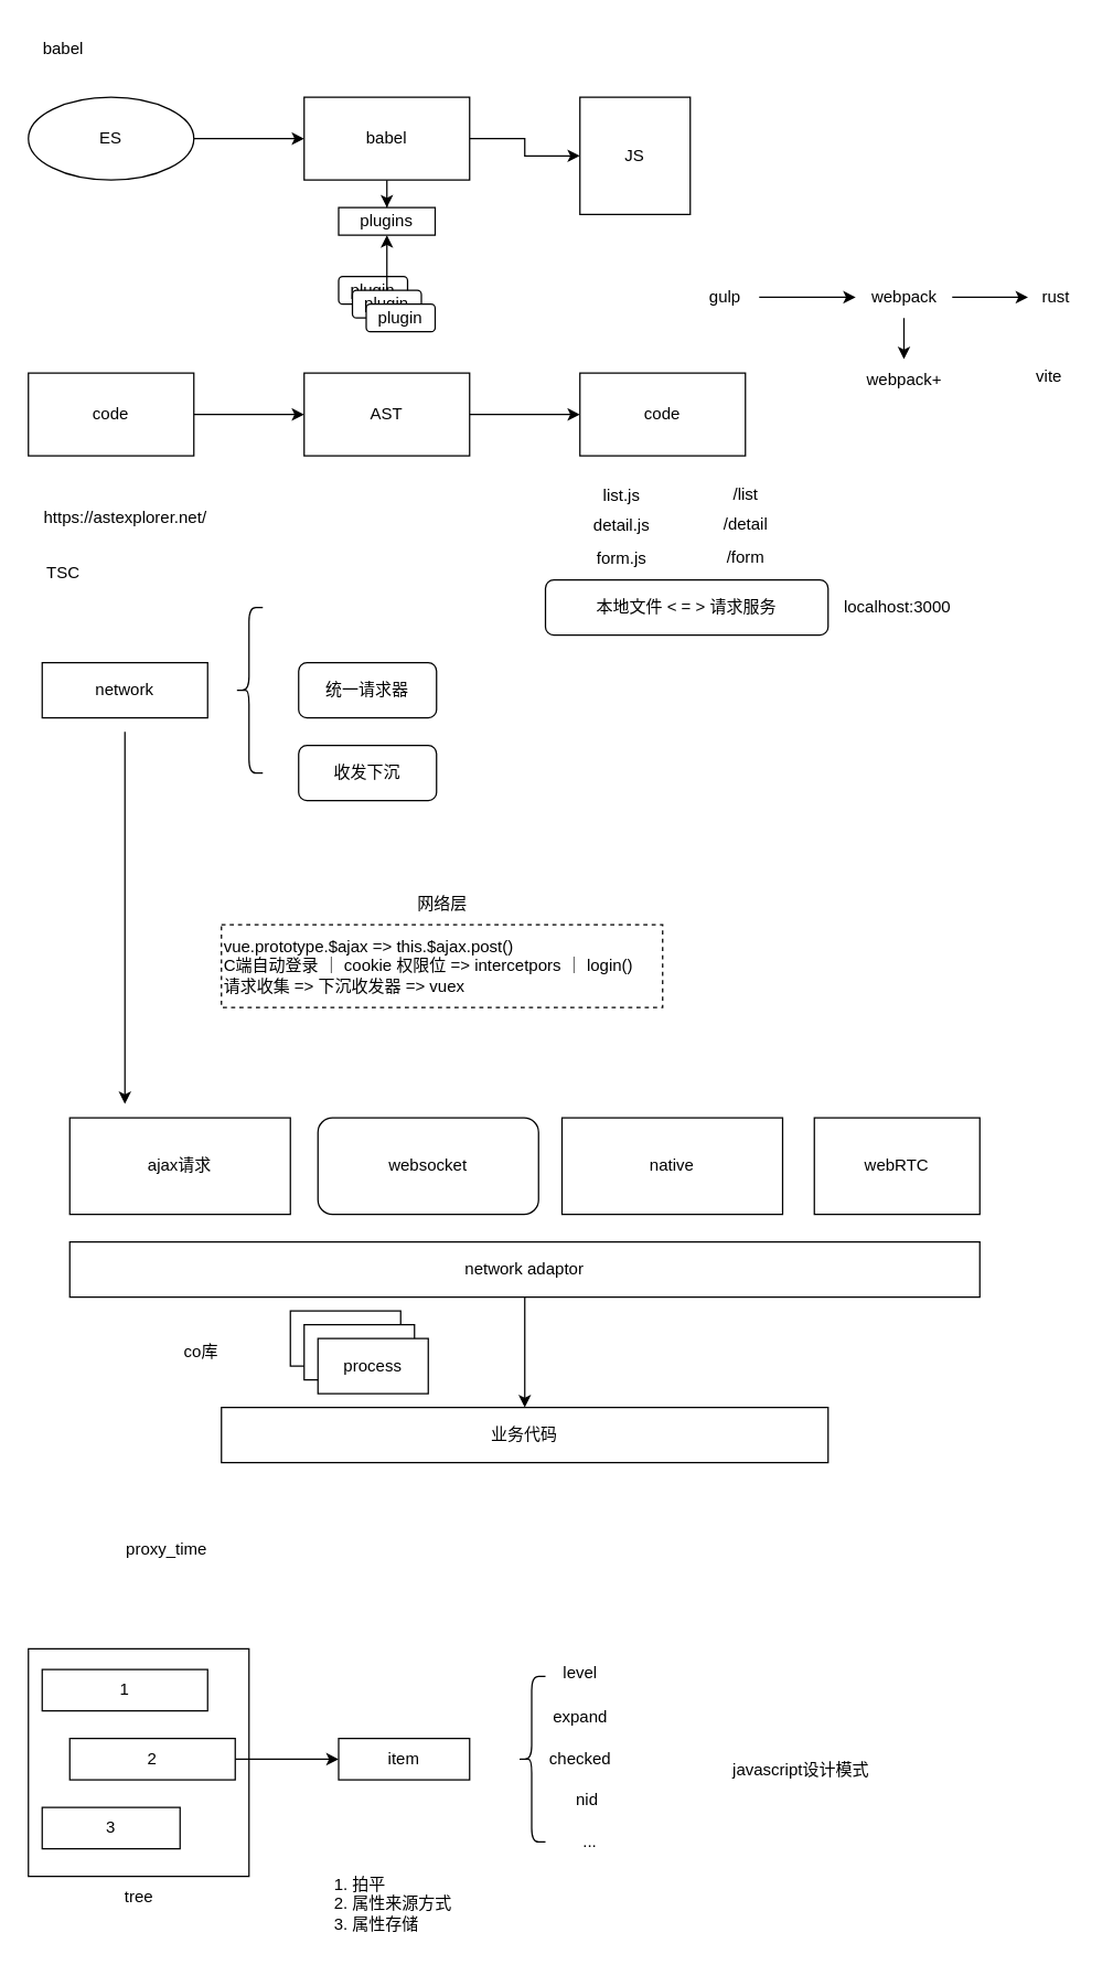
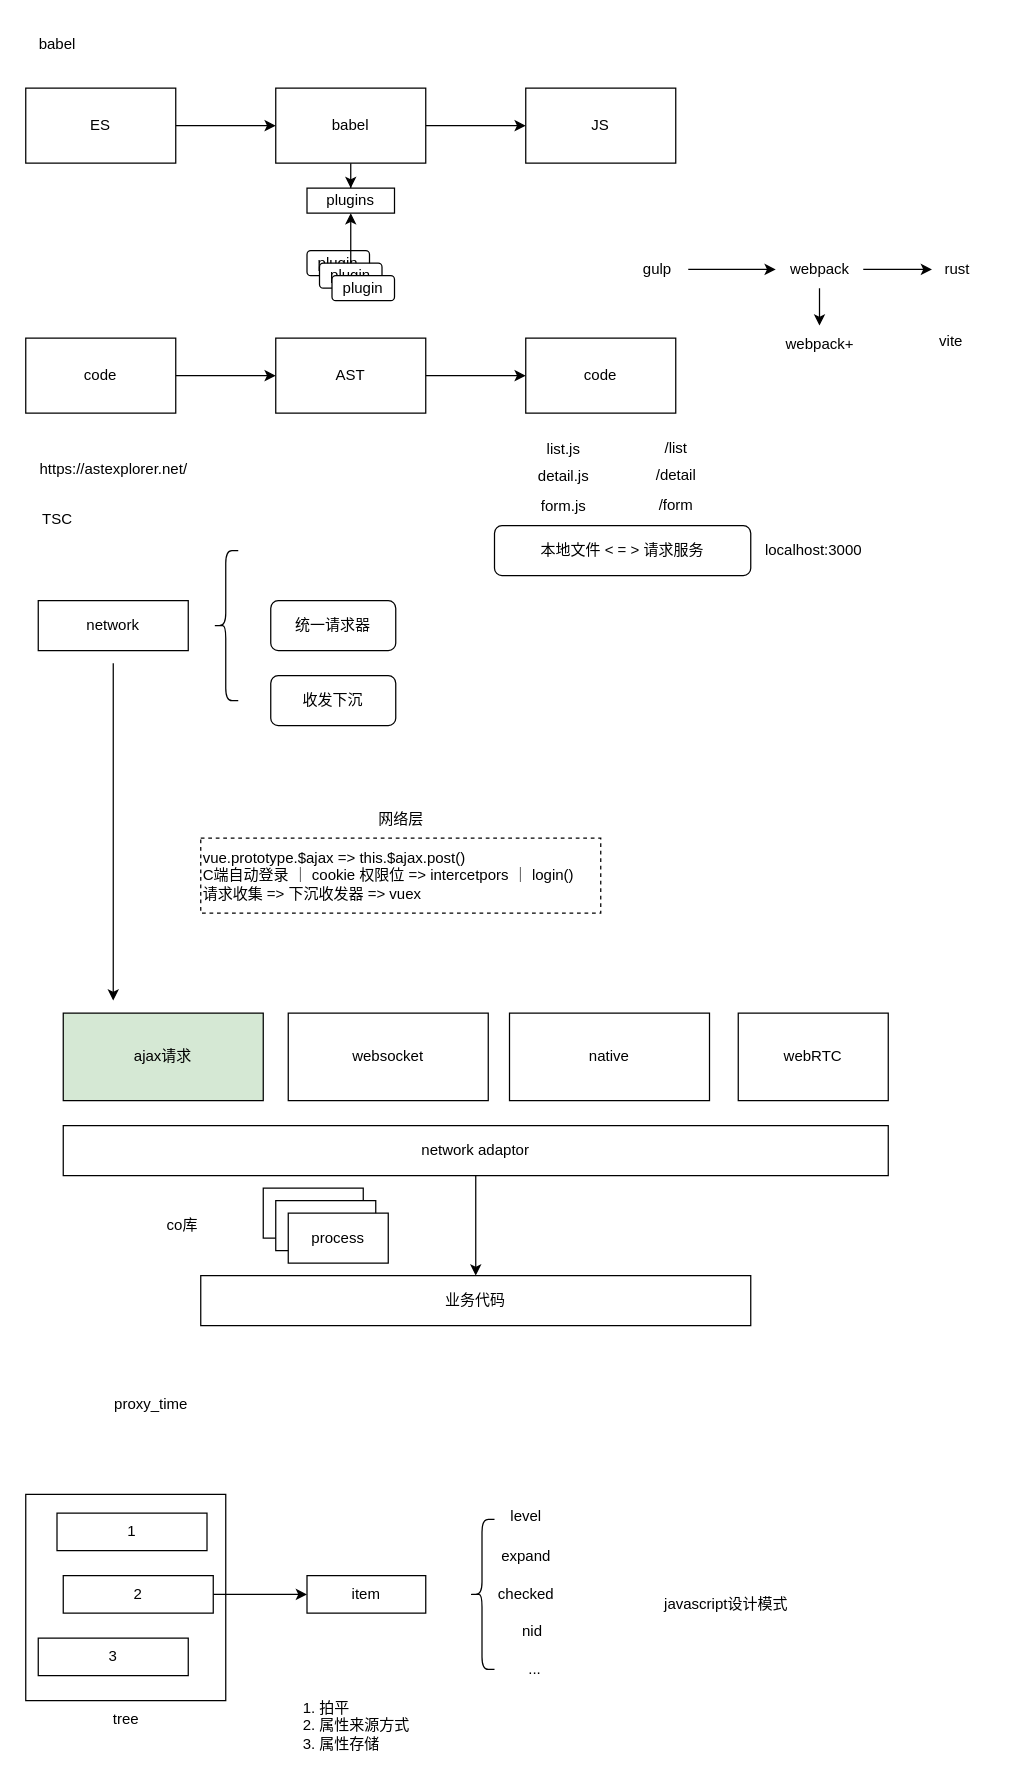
  <mxCell id="0" />
  <mxCell id="1" parent="0" />
  <mxCell id="2" value="" style="rounded=0;whiteSpace=wrap;html=1;" vertex="1" parent="1"><mxGeometry x="20" y="1195" width="160" height="165" as="geometry" /></mxCell>
  <mxCell id="3" value="babel" style="text;html=1;align=center;verticalAlign=middle;resizable=0;points=[];autosize=1;strokeColor=none;fillColor=none;" vertex="1" parent="1"><mxGeometry x="20" y="20" width="50" height="30" as="geometry" /></mxCell>
  <mxCell id="4" value="" style="edgeStyle=orthogonalEdgeStyle;rounded=0;orthogonalLoop=1;jettySize=auto;html=1;" edge="1" parent="1" source="5" target="8"><mxGeometry relative="1" as="geometry" /></mxCell>
- <mxCell id="5" value="ES" style="ellipse;whiteSpace=wrap;html=1;" vertex="1" parent="1"><mxGeometry x="20" y="70" width="120" height="60" as="geometry" /></mxCell>
+ <mxCell id="5" value="ES" style="rounded=0;whiteSpace=wrap;html=1;" vertex="1" parent="1"><mxGeometry x="20" y="70" width="120" height="60" as="geometry" /></mxCell>
  <mxCell id="6" value="" style="edgeStyle=orthogonalEdgeStyle;rounded=0;orthogonalLoop=1;jettySize=auto;html=1;" edge="1" parent="1" source="8" target="9"><mxGeometry relative="1" as="geometry" /></mxCell>
  <mxCell id="7" value="" style="edgeStyle=orthogonalEdgeStyle;rounded=0;orthogonalLoop=1;jettySize=auto;html=1;" edge="1" parent="1" source="8" target="14"><mxGeometry relative="1" as="geometry" /></mxCell>
  <mxCell id="8" value="babel" style="rounded=0;whiteSpace=wrap;html=1;" vertex="1" parent="1"><mxGeometry x="220" y="70" width="120" height="60" as="geometry" /></mxCell>
  <mxCell id="9" value="plugins" style="rounded=0;whiteSpace=wrap;html=1;" vertex="1" parent="1"><mxGeometry x="245" y="150" width="70" height="20" as="geometry" /></mxCell>
  <mxCell id="10" value="plugin" style="rounded=1;whiteSpace=wrap;html=1;" vertex="1" parent="1"><mxGeometry x="245" y="200" width="50" height="20" as="geometry" /></mxCell>
  <mxCell id="11" value="" style="edgeStyle=orthogonalEdgeStyle;rounded=0;orthogonalLoop=1;jettySize=auto;html=1;" edge="1" parent="1" source="12" target="9"><mxGeometry relative="1" as="geometry" /></mxCell>
  <mxCell id="12" value="plugin" style="rounded=1;whiteSpace=wrap;html=1;" vertex="1" parent="1"><mxGeometry x="255" y="210" width="50" height="20" as="geometry" /></mxCell>
  <mxCell id="13" value="plugin" style="rounded=1;whiteSpace=wrap;html=1;" vertex="1" parent="1"><mxGeometry x="265" y="220" width="50" height="20" as="geometry" /></mxCell>
- <mxCell id="14" value="JS" style="rounded=0;whiteSpace=wrap;html=1;" vertex="1" parent="1"><mxGeometry x="420" y="70" width="80" height="85" as="geometry" /></mxCell>
+ <mxCell id="14" value="JS" style="rounded=0;whiteSpace=wrap;html=1;" vertex="1" parent="1"><mxGeometry x="420" y="70" width="120" height="60" as="geometry" /></mxCell>
  <mxCell id="15" value="" style="edgeStyle=orthogonalEdgeStyle;rounded=0;orthogonalLoop=1;jettySize=auto;html=1;" edge="1" parent="1" source="16" target="18"><mxGeometry relative="1" as="geometry" /></mxCell>
  <mxCell id="16" value="code" style="rounded=0;whiteSpace=wrap;html=1;" vertex="1" parent="1"><mxGeometry x="20" y="270" width="120" height="60" as="geometry" /></mxCell>
  <mxCell id="17" value="" style="edgeStyle=orthogonalEdgeStyle;rounded=0;orthogonalLoop=1;jettySize=auto;html=1;" edge="1" parent="1" source="18" target="19"><mxGeometry relative="1" as="geometry" /></mxCell>
  <mxCell id="18" value="AST" style="rounded=0;whiteSpace=wrap;html=1;" vertex="1" parent="1"><mxGeometry x="220" y="270" width="120" height="60" as="geometry" /></mxCell>
  <mxCell id="19" value="code" style="rounded=0;whiteSpace=wrap;html=1;" vertex="1" parent="1"><mxGeometry x="420" y="270" width="120" height="60" as="geometry" /></mxCell>
  <mxCell id="20" value="TSC" style="text;html=1;align=center;verticalAlign=middle;resizable=0;points=[];autosize=1;strokeColor=none;fillColor=none;" vertex="1" parent="1"><mxGeometry x="20" y="400" width="50" height="30" as="geometry" /></mxCell>
  <mxCell id="21" value="https://astexplorer.net/" style="text;html=1;align=center;verticalAlign=middle;resizable=0;points=[];autosize=1;strokeColor=none;fillColor=none;" vertex="1" parent="1"><mxGeometry x="20" y="360" width="140" height="30" as="geometry" /></mxCell>
  <mxCell id="22" value="network" style="rounded=0;whiteSpace=wrap;html=1;" vertex="1" parent="1"><mxGeometry x="30" y="480" width="120" height="40" as="geometry" /></mxCell>
  <mxCell id="23" value="" style="shape=curlyBracket;whiteSpace=wrap;html=1;rounded=1;labelPosition=left;verticalLabelPosition=middle;align=right;verticalAlign=middle;" vertex="1" parent="1"><mxGeometry x="170" y="440" width="20" height="120" as="geometry" /></mxCell>
  <mxCell id="24" value="本地文件 &amp;lt; = &amp;gt; 请求服务" style="rounded=1;whiteSpace=wrap;html=1;" vertex="1" parent="1"><mxGeometry x="395" y="420" width="205" height="40" as="geometry" /></mxCell>
  <mxCell id="25" value="list.js" style="text;html=1;align=center;verticalAlign=middle;resizable=0;points=[];autosize=1;strokeColor=none;fillColor=none;" vertex="1" parent="1"><mxGeometry x="425" y="344" width="50" height="30" as="geometry" /></mxCell>
  <mxCell id="26" value="detail.js" style="text;html=1;align=center;verticalAlign=middle;resizable=0;points=[];autosize=1;strokeColor=none;fillColor=none;" vertex="1" parent="1"><mxGeometry x="420" y="366" width="60" height="30" as="geometry" /></mxCell>
  <mxCell id="27" value="form.js" style="text;html=1;align=center;verticalAlign=middle;resizable=0;points=[];autosize=1;strokeColor=none;fillColor=none;" vertex="1" parent="1"><mxGeometry x="420" y="390" width="60" height="30" as="geometry" /></mxCell>
  <mxCell id="28" value="/list" style="text;html=1;align=center;verticalAlign=middle;resizable=0;points=[];autosize=1;strokeColor=none;fillColor=none;" vertex="1" parent="1"><mxGeometry x="520" y="343" width="40" height="30" as="geometry" /></mxCell>
  <mxCell id="29" value="/detail" style="text;html=1;align=center;verticalAlign=middle;resizable=0;points=[];autosize=1;strokeColor=none;fillColor=none;" vertex="1" parent="1"><mxGeometry x="510" y="365" width="60" height="30" as="geometry" /></mxCell>
  <mxCell id="30" value="/form" style="text;html=1;align=center;verticalAlign=middle;resizable=0;points=[];autosize=1;strokeColor=none;fillColor=none;" vertex="1" parent="1"><mxGeometry x="515" y="389" width="50" height="30" as="geometry" /></mxCell>
  <mxCell id="31" value="localhost:3000" style="text;html=1;align=center;verticalAlign=middle;resizable=0;points=[];autosize=1;strokeColor=none;fillColor=none;" vertex="1" parent="1"><mxGeometry x="600" y="425" width="100" height="30" as="geometry" /></mxCell>
  <mxCell id="32" value="vue.prototype.$ajax =&amp;gt; this.$ajax.post()&lt;div&gt;C端自动登录 ｜ cookie 权限位 =&amp;gt; intercetpors ｜ login()&lt;br&gt;请求收集 =&amp;gt; 下沉收发器 =&amp;gt; vuex&lt;/div&gt;" style="text;html=1;align=left;verticalAlign=middle;resizable=0;points=[];autosize=1;strokeColor=default;fillColor=none;dashed=1;" vertex="1" parent="1"><mxGeometry x="160" y="670" width="320" height="60" as="geometry" /></mxCell>
  <mxCell id="33" value="网络层" style="text;html=1;align=center;verticalAlign=middle;resizable=0;points=[];autosize=1;strokeColor=none;fillColor=none;" vertex="1" parent="1"><mxGeometry x="290" y="640" width="60" height="30" as="geometry" /></mxCell>
  <mxCell id="34" value="统一请求器" style="rounded=1;whiteSpace=wrap;html=1;" vertex="1" parent="1"><mxGeometry x="216" y="480" width="100" height="40" as="geometry" /></mxCell>
  <mxCell id="35" value="收发下沉" style="rounded=1;whiteSpace=wrap;html=1;" vertex="1" parent="1"><mxGeometry x="216" y="540" width="100" height="40" as="geometry" /></mxCell>
- <mxCell id="36" value="ajax请求" style="rounded=0;whiteSpace=wrap;html=1;" vertex="1" parent="1"><mxGeometry x="50" y="810" width="160" height="70" as="geometry" /></mxCell>
+ <mxCell id="36" value="ajax请求" style="rounded=0;whiteSpace=wrap;html=1;fillColor=#d5e8d4;" vertex="1" parent="1"><mxGeometry x="50" y="810" width="160" height="70" as="geometry" /></mxCell>
  <mxCell id="37" value="" style="endArrow=classic;html=1;rounded=0;" edge="1" parent="1"><mxGeometry width="50" height="50" relative="1" as="geometry"><mxPoint x="90" y="530" as="sourcePoint" /><mxPoint x="90" y="800" as="targetPoint" /></mxGeometry></mxCell>
- <mxCell id="38" value="websocket" style="whiteSpace=wrap;html=1;rounded=1;" vertex="1" parent="1"><mxGeometry x="230" y="810" width="160" height="70" as="geometry" /></mxCell>
+ <mxCell id="38" value="websocket" style="rounded=0;whiteSpace=wrap;html=1;" vertex="1" parent="1"><mxGeometry x="230" y="810" width="160" height="70" as="geometry" /></mxCell>
  <mxCell id="39" value="native" style="rounded=0;whiteSpace=wrap;html=1;" vertex="1" parent="1"><mxGeometry x="407" y="810" width="160" height="70" as="geometry" /></mxCell>
  <mxCell id="40" value="webRTC" style="rounded=0;whiteSpace=wrap;html=1;" vertex="1" parent="1"><mxGeometry x="590" y="810" width="120" height="70" as="geometry" /></mxCell>
  <mxCell id="41" value="" style="edgeStyle=orthogonalEdgeStyle;rounded=0;orthogonalLoop=1;jettySize=auto;html=1;" edge="1" parent="1" source="42" target="43"><mxGeometry relative="1" as="geometry" /></mxCell>
  <mxCell id="42" value="network adaptor" style="rounded=0;whiteSpace=wrap;html=1;" vertex="1" parent="1"><mxGeometry x="50" y="900" width="660" height="40" as="geometry" /></mxCell>
  <mxCell id="43" value="业务代码" style="rounded=0;whiteSpace=wrap;html=1;" vertex="1" parent="1"><mxGeometry x="160" y="1020" width="440" height="40" as="geometry" /></mxCell>
  <mxCell id="44" value="process" style="rounded=0;whiteSpace=wrap;html=1;" vertex="1" parent="1"><mxGeometry x="210" y="950" width="80" height="40" as="geometry" /></mxCell>
  <mxCell id="45" value="process" style="rounded=0;whiteSpace=wrap;html=1;" vertex="1" parent="1"><mxGeometry x="220" y="960" width="80" height="40" as="geometry" /></mxCell>
  <mxCell id="46" value="process" style="rounded=0;whiteSpace=wrap;html=1;" vertex="1" parent="1"><mxGeometry x="230" y="970" width="80" height="40" as="geometry" /></mxCell>
  <mxCell id="47" value="co库" style="text;html=1;align=center;verticalAlign=middle;resizable=0;points=[];autosize=1;strokeColor=none;fillColor=none;" vertex="1" parent="1"><mxGeometry x="120" y="965" width="50" height="30" as="geometry" /></mxCell>
  <mxCell id="48" value="proxy_time" style="text;html=1;align=center;verticalAlign=middle;resizable=0;points=[];autosize=1;strokeColor=none;fillColor=none;" vertex="1" parent="1"><mxGeometry x="80" y="1108" width="80" height="30" as="geometry" /></mxCell>
  <mxCell id="49" value="" style="edgeStyle=orthogonalEdgeStyle;rounded=0;orthogonalLoop=1;jettySize=auto;html=1;" edge="1" parent="1" source="50" target="53"><mxGeometry relative="1" as="geometry" /></mxCell>
  <mxCell id="50" value="gulp" style="text;html=1;align=center;verticalAlign=middle;resizable=0;points=[];autosize=1;strokeColor=none;fillColor=none;" vertex="1" parent="1"><mxGeometry x="500" y="200" width="50" height="30" as="geometry" /></mxCell>
  <mxCell id="51" value="" style="edgeStyle=orthogonalEdgeStyle;rounded=0;orthogonalLoop=1;jettySize=auto;html=1;" edge="1" parent="1" source="53" target="54"><mxGeometry relative="1" as="geometry" /></mxCell>
  <mxCell id="52" value="" style="edgeStyle=orthogonalEdgeStyle;rounded=0;orthogonalLoop=1;jettySize=auto;html=1;" edge="1" parent="1" source="53" target="55"><mxGeometry relative="1" as="geometry" /></mxCell>
  <mxCell id="53" value="webpack" style="text;html=1;align=center;verticalAlign=middle;resizable=0;points=[];autosize=1;strokeColor=none;fillColor=none;" vertex="1" parent="1"><mxGeometry x="620" y="200" width="70" height="30" as="geometry" /></mxCell>
  <mxCell id="54" value="rust" style="text;html=1;align=center;verticalAlign=middle;resizable=0;points=[];autosize=1;strokeColor=none;fillColor=none;" vertex="1" parent="1"><mxGeometry x="745" y="200" width="40" height="30" as="geometry" /></mxCell>
  <mxCell id="55" value="webpack+" style="text;html=1;align=center;verticalAlign=middle;resizable=0;points=[];autosize=1;strokeColor=none;fillColor=none;" vertex="1" parent="1"><mxGeometry x="615" y="260" width="80" height="30" as="geometry" /></mxCell>
  <mxCell id="56" value="vite" style="text;html=1;align=center;verticalAlign=middle;resizable=0;points=[];autosize=1;strokeColor=none;fillColor=none;" vertex="1" parent="1"><mxGeometry x="740" y="258" width="40" height="30" as="geometry" /></mxCell>
- <mxCell id="57" value="1" style="rounded=0;whiteSpace=wrap;html=1;" vertex="1" parent="1"><mxGeometry x="30" y="1210" width="120" height="30" as="geometry" /></mxCell>
+ <mxCell id="57" value="1" style="rounded=0;whiteSpace=wrap;html=1;" vertex="1" parent="1"><mxGeometry x="45" y="1210" width="120" height="30" as="geometry" /></mxCell>
  <mxCell id="58" value="" style="edgeStyle=orthogonalEdgeStyle;rounded=0;orthogonalLoop=1;jettySize=auto;html=1;" edge="1" parent="1" source="59" target="61"><mxGeometry relative="1" as="geometry" /></mxCell>
  <mxCell id="59" value="2" style="rounded=0;whiteSpace=wrap;html=1;" vertex="1" parent="1"><mxGeometry x="50" y="1260" width="120" height="30" as="geometry" /></mxCell>
- <mxCell id="60" value="3" style="rounded=0;whiteSpace=wrap;html=1;" vertex="1" parent="1"><mxGeometry x="30" y="1310" width="100" height="30" as="geometry" /></mxCell>
+ <mxCell id="60" value="3" style="rounded=0;whiteSpace=wrap;html=1;" vertex="1" parent="1"><mxGeometry x="30" y="1310" width="120" height="30" as="geometry" /></mxCell>
  <mxCell id="61" value="item" style="rounded=0;whiteSpace=wrap;html=1;" vertex="1" parent="1"><mxGeometry x="245" y="1260" width="95" height="30" as="geometry" /></mxCell>
  <mxCell id="62" value="tree" style="text;html=1;align=center;verticalAlign=middle;resizable=0;points=[];autosize=1;strokeColor=none;fillColor=none;" vertex="1" parent="1"><mxGeometry x="80" y="1360" width="40" height="30" as="geometry" /></mxCell>
  <mxCell id="63" value="" style="shape=curlyBracket;whiteSpace=wrap;html=1;rounded=1;labelPosition=left;verticalLabelPosition=middle;align=right;verticalAlign=middle;" vertex="1" parent="1"><mxGeometry x="375" y="1215" width="20" height="120" as="geometry" /></mxCell>
  <mxCell id="64" value="level" style="text;html=1;align=center;verticalAlign=middle;resizable=0;points=[];autosize=1;strokeColor=none;fillColor=none;" vertex="1" parent="1"><mxGeometry x="395" y="1198" width="50" height="30" as="geometry" /></mxCell>
  <mxCell id="65" value="expand" style="text;html=1;align=center;verticalAlign=middle;resizable=0;points=[];autosize=1;strokeColor=none;fillColor=none;" vertex="1" parent="1"><mxGeometry x="390" y="1230" width="60" height="30" as="geometry" /></mxCell>
  <mxCell id="66" value="checked" style="text;html=1;align=center;verticalAlign=middle;resizable=0;points=[];autosize=1;strokeColor=none;fillColor=none;" vertex="1" parent="1"><mxGeometry x="385" y="1260" width="70" height="30" as="geometry" /></mxCell>
  <mxCell id="67" value="nid" style="text;html=1;align=center;verticalAlign=middle;resizable=0;points=[];autosize=1;strokeColor=none;fillColor=none;" vertex="1" parent="1"><mxGeometry x="405" y="1290" width="40" height="30" as="geometry" /></mxCell>
  <mxCell id="68" value="..." style="text;html=1;align=center;verticalAlign=middle;resizable=0;points=[];autosize=1;strokeColor=none;fillColor=none;" vertex="1" parent="1"><mxGeometry x="412" y="1320" width="30" height="30" as="geometry" /></mxCell>
  <mxCell id="69" value="1. 拍平&lt;div&gt;2. 属性来源方式&lt;/div&gt;&lt;div&gt;3. 属性存储&lt;/div&gt;" style="text;html=1;align=left;verticalAlign=middle;resizable=0;points=[];autosize=1;strokeColor=none;fillColor=none;" vertex="1" parent="1"><mxGeometry x="240" y="1350" width="110" height="60" as="geometry" /></mxCell>
  <mxCell id="70" value="javascript设计模式" style="text;html=1;align=center;verticalAlign=middle;resizable=0;points=[];autosize=1;strokeColor=none;fillColor=none;" vertex="1" parent="1"><mxGeometry x="520" y="1268" width="120" height="30" as="geometry" /></mxCell>
